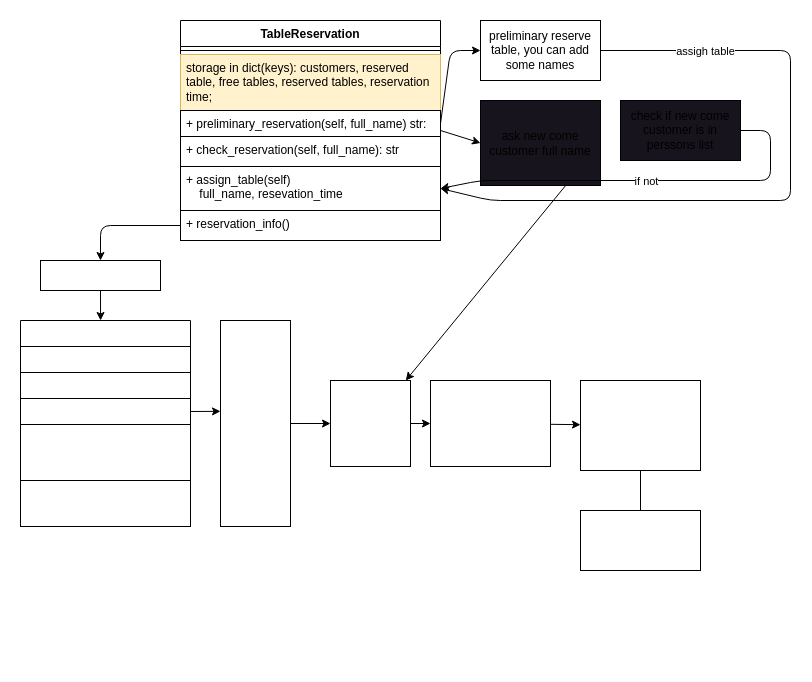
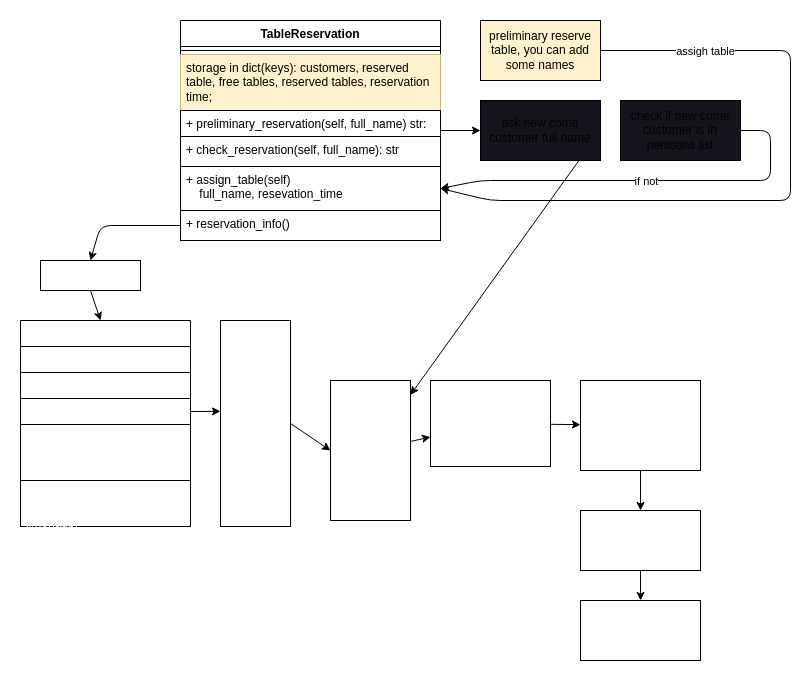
  <mxCell id="0" />
  <mxCell id="1" parent="0" />
  <mxCell id="2" value="TableReservation" style="swimlane;fontStyle=1;align=center;verticalAlign=top;childLayout=stackLayout;horizontal=1;startSize=26;horizontalStack=0;resizeParent=1;resizeParentMax=0;resizeLast=0;collapsible=1;marginBottom=0;comic=0;" parent="1" vertex="1"><mxGeometry x="180" y="20" width="260" height="220" as="geometry"><mxRectangle x="200" y="20" width="140" height="30" as="alternateBounds" /></mxGeometry></mxCell>
  <mxCell id="3" value="" style="line;strokeWidth=1;fillColor=none;align=left;verticalAlign=middle;spacingTop=-1;spacingLeft=3;spacingRight=3;rotatable=0;labelPosition=right;points=[];portConstraint=eastwest;strokeColor=inherit;comic=0;" parent="2" vertex="1"><mxGeometry y="26" width="260" height="8" as="geometry" /></mxCell>
  <mxCell id="4" value="storage in dict(keys): customers, reserved table, free tables, reserved tables, reservation time;" style="text;fillColor=#fff2cc;align=left;verticalAlign=top;spacingLeft=4;spacingRight=4;overflow=hidden;rotatable=0;points=[[0,0.5],[1,0.5]];portConstraint=eastwest;comic=0;whiteSpace=wrap;strokeColor=#d6b656;fontColor=#000000;" parent="2" vertex="1"><mxGeometry y="34" width="260" height="56" as="geometry" /></mxCell>
  <mxCell id="5" value="+ preliminary_reservation(self, full_name) str:" style="text;strokeColor=default;fillColor=none;align=left;verticalAlign=top;spacingLeft=4;spacingRight=4;overflow=hidden;rotatable=0;points=[[0,0.5],[1,0.5]];portConstraint=eastwest;comic=0;" parent="2" vertex="1"><mxGeometry y="90" width="260" height="26" as="geometry" /></mxCell>
  <mxCell id="6" value="+ check_reservation(self, full_name): str" style="text;strokeColor=default;fillColor=none;align=left;verticalAlign=top;spacingLeft=4;spacingRight=4;overflow=hidden;rotatable=0;points=[[0,0.5],[1,0.5]];portConstraint=eastwest;comic=0;whiteSpace=wrap;" parent="2" vertex="1"><mxGeometry y="116" width="260" height="30" as="geometry" /></mxCell>
  <mxCell id="7" value="+ assign_table(self)&#10;    full_name, resevation_time" style="text;strokeColor=default;fillColor=none;align=left;verticalAlign=top;spacingLeft=4;spacingRight=4;overflow=hidden;rotatable=0;points=[[0,0.5],[1,0.5]];portConstraint=eastwest;comic=0;whiteSpace=wrap;" vertex="1" parent="2"><mxGeometry y="146" width="260" height="44" as="geometry" /></mxCell>
  <mxCell id="8" value="+ reservation_info()" style="text;strokeColor=default;fillColor=none;align=left;verticalAlign=top;spacingLeft=4;spacingRight=4;overflow=hidden;rotatable=0;points=[[0,0.5],[1,0.5]];portConstraint=eastwest;comic=0;whiteSpace=wrap;" vertex="1" parent="2"><mxGeometry y="190" width="260" height="30" as="geometry" /></mxCell>
- <mxCell id="9" value="preliminary reserve table, you can add some names" style="rounded=0;whiteSpace=wrap;html=1;" vertex="1" parent="1"><mxGeometry x="480" y="20" width="120" height="60" as="geometry" /></mxCell>
- <mxCell id="10" style="edgeStyle=none;html=1;exitX=1;exitY=0.5;exitDx=0;exitDy=0;entryX=0;entryY=0.5;entryDx=0;entryDy=0;" edge="1" parent="1" source="5" target="9"><mxGeometry relative="1" as="geometry"><Array as="points"><mxPoint x="450" y="50" /></Array></mxGeometry></mxCell>
+ <mxCell id="9" value="preliminary reserve table, you can add some names" style="rounded=0;whiteSpace=wrap;html=1;fillColor=#fff2cc;" vertex="1" parent="1"><mxGeometry x="480" y="20" width="120" height="60" as="geometry" /></mxCell>
  <mxCell id="11" value="check if new come customer is in perssons list" style="whiteSpace=wrap;html=1;fillColor=rgb(24, 20, 29);rounded=0;" vertex="1" parent="1"><mxGeometry x="620" y="100" width="120" height="60" as="geometry" /></mxCell>
  <mxCell id="12" style="edgeStyle=none;html=1;exitX=1;exitY=0.5;exitDx=0;exitDy=0;" edge="1" parent="1" source="13" target="32"><mxGeometry relative="1" as="geometry" /></mxCell>
- <mxCell id="13" value="ask new come customer full name" style="whiteSpace=wrap;html=1;fillColor=rgb(24, 20, 29);rounded=0;" vertex="1" parent="1"><mxGeometry x="480" y="100" width="120" height="85" as="geometry" /></mxCell>
+ <mxCell id="13" value="ask new come customer full name" style="whiteSpace=wrap;html=1;fillColor=rgb(24, 20, 29);rounded=0;" vertex="1" parent="1"><mxGeometry x="480" y="100" width="120" height="60" as="geometry" /></mxCell>
  <mxCell id="14" style="edgeStyle=none;html=1;entryX=0;entryY=0.5;entryDx=0;entryDy=0;" edge="1" parent="1" target="13"><mxGeometry relative="1" as="geometry"><mxPoint x="440" y="130" as="sourcePoint" /></mxGeometry></mxCell>
  <mxCell id="15" value="" style="endArrow=classic;html=1;entryX=1;entryY=0.5;entryDx=0;entryDy=0;exitX=1;exitY=0.5;exitDx=0;exitDy=0;" edge="1" parent="1" source="11" target="7"><mxGeometry relative="1" as="geometry"><mxPoint x="440" y="340" as="sourcePoint" /><mxPoint x="540" y="340" as="targetPoint" /><Array as="points"><mxPoint x="770" y="130" /><mxPoint x="770" y="180" /><mxPoint x="480" y="180" /></Array></mxGeometry></mxCell>
  <mxCell id="16" value="if not" style="edgeLabel;resizable=0;html=1;align=center;verticalAlign=middle;" connectable="0" vertex="1" parent="15"><mxGeometry relative="1" as="geometry" /></mxCell>
  <mxCell id="17" value="" style="endArrow=classic;html=1;exitX=1;exitY=0.5;exitDx=0;exitDy=0;entryX=1;entryY=0.5;entryDx=0;entryDy=0;" edge="1" parent="1" source="9" target="7"><mxGeometry relative="1" as="geometry"><mxPoint x="440" y="360" as="sourcePoint" /><mxPoint x="440" y="180" as="targetPoint" /><Array as="points"><mxPoint x="790" y="50" /><mxPoint x="790" y="200" /><mxPoint x="490" y="200" /></Array></mxGeometry></mxCell>
  <mxCell id="18" value="assigh table" style="edgeLabel;resizable=0;html=1;align=center;verticalAlign=middle;" connectable="0" vertex="1" parent="17"><mxGeometry relative="1" as="geometry"><mxPoint x="-80" y="-150" as="offset" /></mxGeometry></mxCell>
  <mxCell id="19" value="Menu" style="swimlane;fontStyle=0;childLayout=stackLayout;horizontal=1;startSize=26;fillColor=none;horizontalStack=0;resizeParent=1;resizeParentMax=0;resizeLast=0;collapsible=1;marginBottom=0;strokeColor=default;fontColor=#FFFFFF;" vertex="1" parent="1"><mxGeometry x="20" y="320" width="170" height="206" as="geometry" /></mxCell>
  <mxCell id="20" value="+ breacfast" style="text;strokeColor=default;fillColor=none;align=left;verticalAlign=top;spacingLeft=4;spacingRight=4;overflow=hidden;rotatable=0;points=[[0,0.5],[1,0.5]];portConstraint=eastwest;fontColor=#FFFFFF;" vertex="1" parent="19"><mxGeometry y="26" width="170" height="26" as="geometry" /></mxCell>
  <mxCell id="21" value="+ launch" style="text;strokeColor=default;fillColor=none;align=left;verticalAlign=top;spacingLeft=4;spacingRight=4;overflow=hidden;rotatable=0;points=[[0,0.5],[1,0.5]];portConstraint=eastwest;fontColor=#FFFFFF;" vertex="1" parent="19"><mxGeometry y="52" width="170" height="26" as="geometry" /></mxCell>
  <mxCell id="22" value="+ dinner" style="text;strokeColor=default;fillColor=none;align=left;verticalAlign=top;spacingLeft=4;spacingRight=4;overflow=hidden;rotatable=0;points=[[0,0.5],[1,0.5]];portConstraint=eastwest;fontColor=#FFFFFF;" vertex="1" parent="19"><mxGeometry y="78" width="170" height="26" as="geometry" /></mxCell>
  <mxCell id="23" value="+ Special menu:&#10;       vegetarian&#10;        vegans" style="text;strokeColor=default;fillColor=none;align=left;verticalAlign=top;spacingLeft=4;spacingRight=4;overflow=hidden;rotatable=0;points=[[0,0.5],[1,0.5]];portConstraint=eastwest;fontColor=#FFFFFF;" vertex="1" parent="19"><mxGeometry y="104" width="170" height="56" as="geometry" /></mxCell>
- <mxCell id="24" value="+ drinks (alcohol, free_alcohol, vine, limonads)" style="text;strokeColor=default;fillColor=none;align=left;verticalAlign=top;spacingLeft=4;spacingRight=4;overflow=hidden;rotatable=0;points=[[0,0.5],[1,0.5]];portConstraint=eastwest;fontColor=#FFFFFF;whiteSpace=wrap;" vertex="1" parent="19"><mxGeometry y="160" width="170" height="46" as="geometry" /></mxCell>
+ <mxCell id="24" value="+ drinks (alcohol, free_customer, vine, limonads)" style="text;strokeColor=default;fillColor=none;align=left;verticalAlign=top;spacingLeft=4;spacingRight=4;overflow=hidden;rotatable=0;points=[[0,0.5],[1,0.5]];portConstraint=eastwest;fontColor=#FFFFFF;whiteSpace=wrap;" vertex="1" parent="19"><mxGeometry y="160" width="170" height="46" as="geometry" /></mxCell>
  <mxCell id="25" style="edgeStyle=none;html=1;exitX=0.5;exitY=1;exitDx=0;exitDy=0;entryX=0.471;entryY=0;entryDx=0;entryDy=0;entryPerimeter=0;fontColor=#FFFFFF;" edge="1" parent="1" source="26" target="19"><mxGeometry relative="1" as="geometry" /></mxCell>
- <mxCell id="26" value="Show Menu" style="rounded=0;whiteSpace=wrap;html=1;strokeColor=default;fontColor=#FFFFFF;fillColor=default;" vertex="1" parent="1"><mxGeometry x="40" y="260" width="120" height="30" as="geometry" /></mxCell>
+ <mxCell id="26" value="Show Menu" style="rounded=0;whiteSpace=wrap;html=1;strokeColor=default;fontColor=#FFFFFF;fillColor=default;" vertex="1" parent="1"><mxGeometry x="40" y="260" width="100" height="30" as="geometry" /></mxCell>
  <mxCell id="27" style="edgeStyle=none;html=1;exitX=0;exitY=0.5;exitDx=0;exitDy=0;entryX=0.5;entryY=0;entryDx=0;entryDy=0;fontColor=#FFFFFF;" edge="1" parent="1" source="8" target="26"><mxGeometry relative="1" as="geometry"><Array as="points"><mxPoint x="100" y="225" /></Array></mxGeometry></mxCell>
  <mxCell id="28" style="edgeStyle=none;html=1;exitX=1;exitY=0.5;exitDx=0;exitDy=0;entryX=0;entryY=0.5;entryDx=0;entryDy=0;fontColor=#FFFFFF;" edge="1" parent="1" source="29" target="32"><mxGeometry relative="1" as="geometry" /></mxCell>
  <mxCell id="29" value="show menu items (weight, preparation, time in minutes, calories, price" style="rounded=0;whiteSpace=wrap;html=1;strokeColor=default;fontColor=#FFFFFF;fillColor=default;" vertex="1" parent="1"><mxGeometry x="220" y="320" width="70" height="206" as="geometry" /></mxCell>
  <mxCell id="30" style="edgeStyle=none;html=1;exitX=1;exitY=0.5;exitDx=0;exitDy=0;entryX=0;entryY=0.441;entryDx=0;entryDy=0;entryPerimeter=0;fontColor=#FFFFFF;" edge="1" parent="1" source="22" target="29"><mxGeometry relative="1" as="geometry" /></mxCell>
  <mxCell id="31" value="" style="edgeStyle=none;html=1;fontColor=#FFFFFF;" edge="1" parent="1" source="32" target="34"><mxGeometry relative="1" as="geometry" /></mxCell>
- <mxCell id="32" value="when choose was done, ask and show menu again" style="rounded=0;whiteSpace=wrap;html=1;strokeColor=default;fontColor=#FFFFFF;fillColor=default;" vertex="1" parent="1"><mxGeometry x="330" y="380" width="80" height="86" as="geometry" /></mxCell>
+ <mxCell id="32" value="when choose was done, ask and show menu again" style="rounded=0;whiteSpace=wrap;html=1;strokeColor=default;fontColor=#FFFFFF;fillColor=default;" vertex="1" parent="1"><mxGeometry x="330" y="380" width="80" height="140" as="geometry" /></mxCell>
  <mxCell id="33" value="" style="edgeStyle=none;html=1;fontColor=#FFFFFF;" edge="1" parent="1" source="34" target="36"><mxGeometry relative="1" as="geometry" /></mxCell>
  <mxCell id="34" value="when final choose was done show menu for delete items or add more" style="whiteSpace=wrap;html=1;fillColor=default;strokeColor=default;fontColor=#FFFFFF;rounded=0;" vertex="1" parent="1"><mxGeometry x="430" y="380" width="120" height="86" as="geometry" /></mxCell>
- <mxCell id="35" value="" style="edgeStyle=none;html=1;fontColor=#FFFFFF;endArrow=none;" edge="1" parent="1" source="36" target="38"><mxGeometry relative="1" as="geometry" /></mxCell>
+ <mxCell id="35" value="" style="edgeStyle=none;html=1;fontColor=#FFFFFF;" edge="1" parent="1" source="36" target="38"><mxGeometry relative="1" as="geometry" /></mxCell>
  <mxCell id="36" value="Finaly show preparation time and price" style="whiteSpace=wrap;html=1;fillColor=default;strokeColor=default;fontColor=#FFFFFF;rounded=0;" vertex="1" parent="1"><mxGeometry x="580" y="380" width="120" height="90" as="geometry" /></mxCell>
+ <mxCell id="37" value="" style="edgeStyle=none;html=1;fontColor=#FFFFFF;" edge="1" parent="1" source="38" target="39"><mxGeometry relative="1" as="geometry" /></mxCell>
  <mxCell id="38" value="Pay&lt;br&gt;possibility too add tips (%)" style="whiteSpace=wrap;html=1;fillColor=default;strokeColor=default;fontColor=#FFFFFF;rounded=0;" vertex="1" parent="1"><mxGeometry x="580" y="510" width="120" height="60" as="geometry" /></mxCell>
+ <mxCell id="39" value="Generate receipt (logging)" style="whiteSpace=wrap;html=1;fillColor=default;strokeColor=default;fontColor=#FFFFFF;rounded=0;" vertex="1" parent="1"><mxGeometry x="580" y="600" width="120" height="60" as="geometry" /></mxCell>
